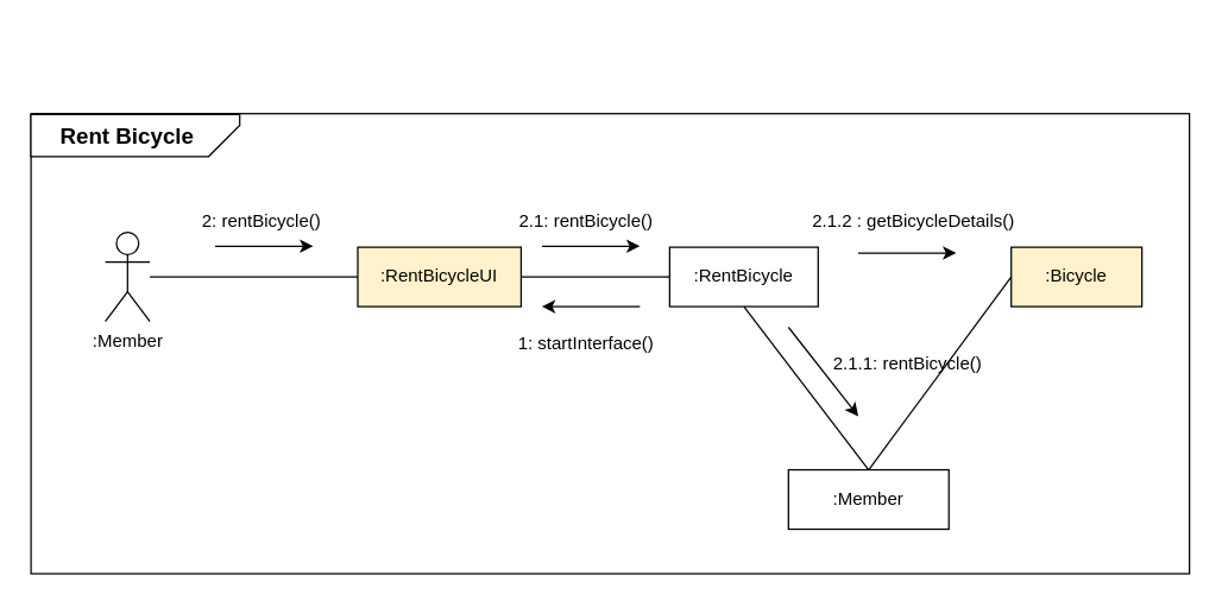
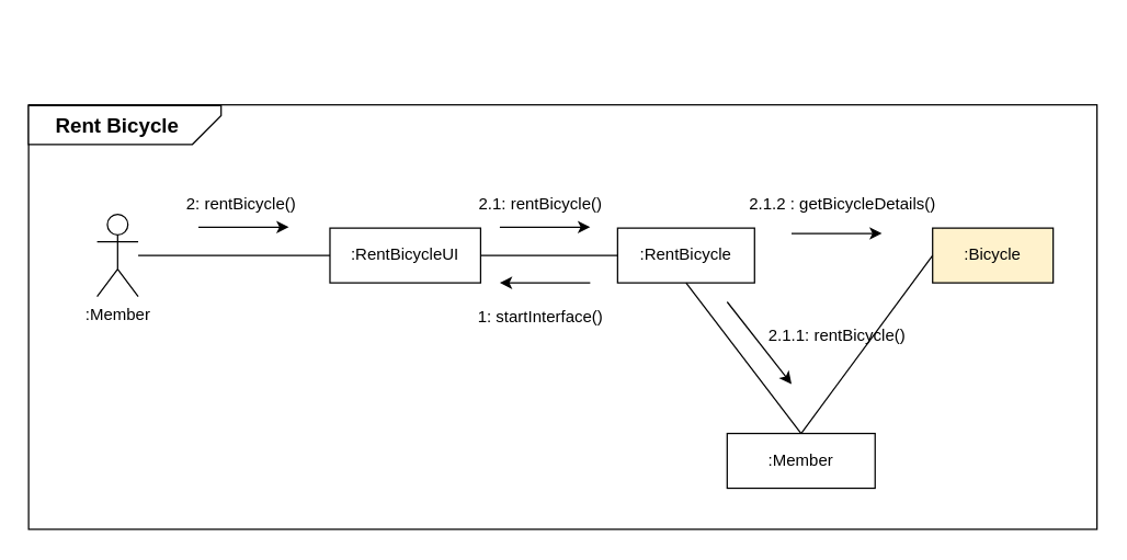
  <mxCell id="0" />
  <mxCell id="1" parent="0" />
  <mxCell id="2" value="" style="rounded=0;whiteSpace=wrap;html=1;" parent="1" vertex="1"><mxGeometry x="20" y="76.09" width="780" height="310" as="geometry" /></mxCell>
  <mxCell id="3" value=":Member" style="shape=umlActor;verticalLabelPosition=bottom;verticalAlign=top;html=1;outlineConnect=0;" parent="1" vertex="1"><mxGeometry x="70" y="156.085" width="30" height="60" as="geometry" /></mxCell>
- <mxCell id="4" value=":RentBicycleUI" style="rounded=0;whiteSpace=wrap;html=1;fillColor=#fff2cc;" parent="1" vertex="1"><mxGeometry x="240" y="166.085" width="110" height="40" as="geometry" /></mxCell>
+ <mxCell id="4" value=":RentBicycleUI" style="rounded=0;whiteSpace=wrap;html=1;" parent="1" vertex="1"><mxGeometry x="240" y="166.085" width="110" height="40" as="geometry" /></mxCell>
  <mxCell id="5" value=":RentBicycle" style="rounded=0;whiteSpace=wrap;html=1;" parent="1" vertex="1"><mxGeometry x="450" y="166.085" width="100" height="40" as="geometry" /></mxCell>
  <mxCell id="6" value="" style="endArrow=none;html=1;rounded=0;exitX=1;exitY=0.5;exitDx=0;exitDy=0;entryX=0;entryY=0.5;entryDx=0;entryDy=0;" parent="1" source="4" target="5" edge="1"><mxGeometry width="50" height="50" relative="1" as="geometry"><mxPoint x="390" y="236.085" as="sourcePoint" /><mxPoint x="440" y="186.085" as="targetPoint" /></mxGeometry></mxCell>
  <mxCell id="7" value="" style="endArrow=none;html=1;rounded=0;entryX=0;entryY=0.5;entryDx=0;entryDy=0;" parent="1" source="3" target="4" edge="1"><mxGeometry width="50" height="50" relative="1" as="geometry"><mxPoint x="390" y="236.085" as="sourcePoint" /><mxPoint x="440" y="186.085" as="targetPoint" /></mxGeometry></mxCell>
  <mxCell id="8" value=":Member" style="rounded=0;whiteSpace=wrap;html=1;" parent="1" vertex="1"><mxGeometry x="530" y="316.09" width="108" height="40" as="geometry" /></mxCell>
  <mxCell id="9" value="" style="endArrow=classic;html=1;rounded=0;" parent="1" edge="1"><mxGeometry width="50" height="50" relative="1" as="geometry"><mxPoint x="430" y="206.085" as="sourcePoint" /><mxPoint x="364" y="206.085" as="targetPoint" /></mxGeometry></mxCell>
  <mxCell id="10" value="1: startInterface()" style="text;html=1;align=center;verticalAlign=middle;whiteSpace=wrap;rounded=0;" parent="1" vertex="1"><mxGeometry x="334" y="216.085" width="120" height="30" as="geometry" /></mxCell>
  <mxCell id="11" value=":Bicycle" style="rounded=0;whiteSpace=wrap;html=1;fillColor=#fff2cc;" parent="1" vertex="1"><mxGeometry x="680" y="166.09" width="88" height="40" as="geometry" /></mxCell>
  <mxCell id="12" value="" style="endArrow=classic;html=1;rounded=0;" parent="1" edge="1"><mxGeometry width="50" height="50" relative="1" as="geometry"><mxPoint x="364" y="165.415" as="sourcePoint" /><mxPoint x="430" y="165.415" as="targetPoint" /></mxGeometry></mxCell>
  <mxCell id="13" value="" style="endArrow=classic;html=1;rounded=0;" parent="1" edge="1"><mxGeometry width="50" height="50" relative="1" as="geometry"><mxPoint x="144" y="165.415" as="sourcePoint" /><mxPoint x="210" y="165.415" as="targetPoint" /></mxGeometry></mxCell>
  <mxCell id="14" value="2: rentBicycle()" style="text;html=1;align=center;verticalAlign=middle;whiteSpace=wrap;rounded=0;" parent="1" vertex="1"><mxGeometry x="120" y="134.085" width="111" height="30" as="geometry" /></mxCell>
  <mxCell id="15" value="2.1.2 : getBicycleDetails()" style="text;html=1;align=center;verticalAlign=middle;whiteSpace=wrap;rounded=0;" parent="1" vertex="1"><mxGeometry x="539" y="134.09" width="151" height="30" as="geometry" /></mxCell>
  <mxCell id="16" value="2.1: rentBicycle()" style="text;html=1;align=center;verticalAlign=middle;whiteSpace=wrap;rounded=0;" parent="1" vertex="1"><mxGeometry x="321" y="134.085" width="146" height="30" as="geometry" /></mxCell>
  <mxCell id="17" value="" style="endArrow=classic;html=1;rounded=0;" parent="1" edge="1"><mxGeometry width="50" height="50" relative="1" as="geometry"><mxPoint x="530" y="220.005" as="sourcePoint" /><mxPoint x="577" y="280.01" as="targetPoint" /></mxGeometry></mxCell>
  <mxCell id="18" value="" style="shape=card;whiteSpace=wrap;html=1;rotation=90;direction=south;size=21;" parent="1" vertex="1"><mxGeometry x="76" y="20.45" width="28.44" height="140.64" as="geometry" /></mxCell>
  <mxCell id="19" value="&lt;span style=&quot;font-size: 15px;&quot;&gt;&lt;b&gt;Rent Bicycle&lt;/b&gt;&lt;/span&gt;" style="text;html=1;align=center;verticalAlign=middle;whiteSpace=wrap;rounded=0;" parent="1" vertex="1"><mxGeometry x="25" y="75.77" width="120" height="30" as="geometry" /></mxCell>
  <mxCell id="20" value="" style="endArrow=none;html=1;rounded=0;entryX=0.5;entryY=1;entryDx=0;entryDy=0;exitX=0.5;exitY=0;exitDx=0;exitDy=0;" parent="1" source="8" target="5" edge="1"><mxGeometry width="50" height="50" relative="1" as="geometry"><mxPoint x="500" y="316.09" as="sourcePoint" /><mxPoint x="500" y="230" as="targetPoint" /></mxGeometry></mxCell>
  <mxCell id="21" value="2.1.1: rentBicycle()" style="text;html=1;align=center;verticalAlign=middle;whiteSpace=wrap;rounded=0;" parent="1" vertex="1"><mxGeometry x="539" y="230" width="143" height="30" as="geometry" /></mxCell>
  <mxCell id="22" value="" style="endArrow=classic;html=1;rounded=0;" parent="1" edge="1"><mxGeometry width="50" height="50" relative="1" as="geometry"><mxPoint x="577" y="169.995" as="sourcePoint" /><mxPoint x="643" y="169.995" as="targetPoint" /></mxGeometry></mxCell>
  <mxCell id="23" value="" style="endArrow=none;html=1;rounded=0;entryX=0;entryY=0.5;entryDx=0;entryDy=0;exitX=0.5;exitY=0;exitDx=0;exitDy=0;" edge="1" parent="1" source="8" target="11"><mxGeometry width="50" height="50" relative="1" as="geometry"><mxPoint x="390" y="400" as="sourcePoint" /><mxPoint x="440" y="350" as="targetPoint" /></mxGeometry></mxCell>
